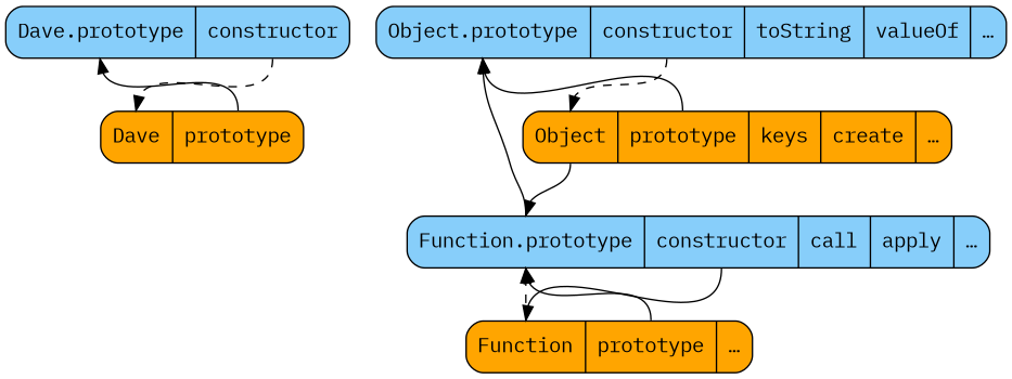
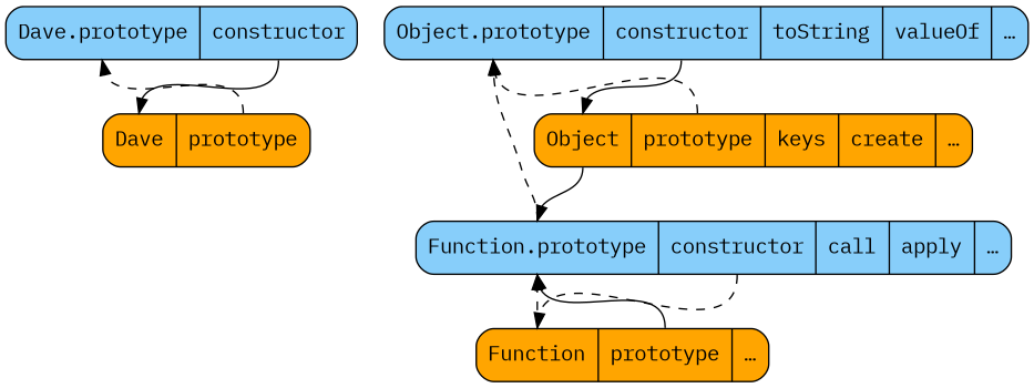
  digraph {
    fontname="IBM Plex Mono"
    rankdir=TB
    node [fillcolor=lightskyblue fontname="IBM Plex Mono" shape=Mrecord style=filled]
    edge [fontname="IBM Plex Mono" headport=__proto__ tailport=constructor]
    n1 [label="<__proto__>Dave.prototype|<constructor>constructor"]
    n2 [fillcolor=orange label="<__proto__>Dave|<prototype>prototype"]
    n3 [label="<__proto__>Object.prototype|<constructor>constructor|<toString>toString|<valueOf>valueOf|…"]
    n4 [fillcolor=orange label="<__proto__>Object|<prototype>prototype|<keys>keys|<create>create|…"]
    n5 [label="<__proto__>Function.prototype|<constructor>constructor|<call>call|<apply>apply|…"]
    n6 [fillcolor=orange label="<__proto__>Function|<prototype>prototype|…"]
-   n1 -> n2 [style=dashed]
-   n2 -> n1 [tailport=prototype]
-   n3 -> n4 [style=dashed]
-   n4 -> n3 [tailport=prototype]
+   n1 -> n2
+   n2 -> n1 [tailport=prototype style=dashed]
+   n3 -> n4
+   n4 -> n3 [tailport=prototype style=dashed]
    n4 -> n5 [style=solid tailport=__proto__]
-   n5 -> n3 [style=solid tailport=__proto__]
-   n5 -> n6
+   n5 -> n3 [style=dashed tailport=__proto__]
+   n5 -> n6 [style=dashed]
    n6 -> n5 [tailport=prototype]
    n6 -> n5 [style=dashed tailport=__proto__]
  }
